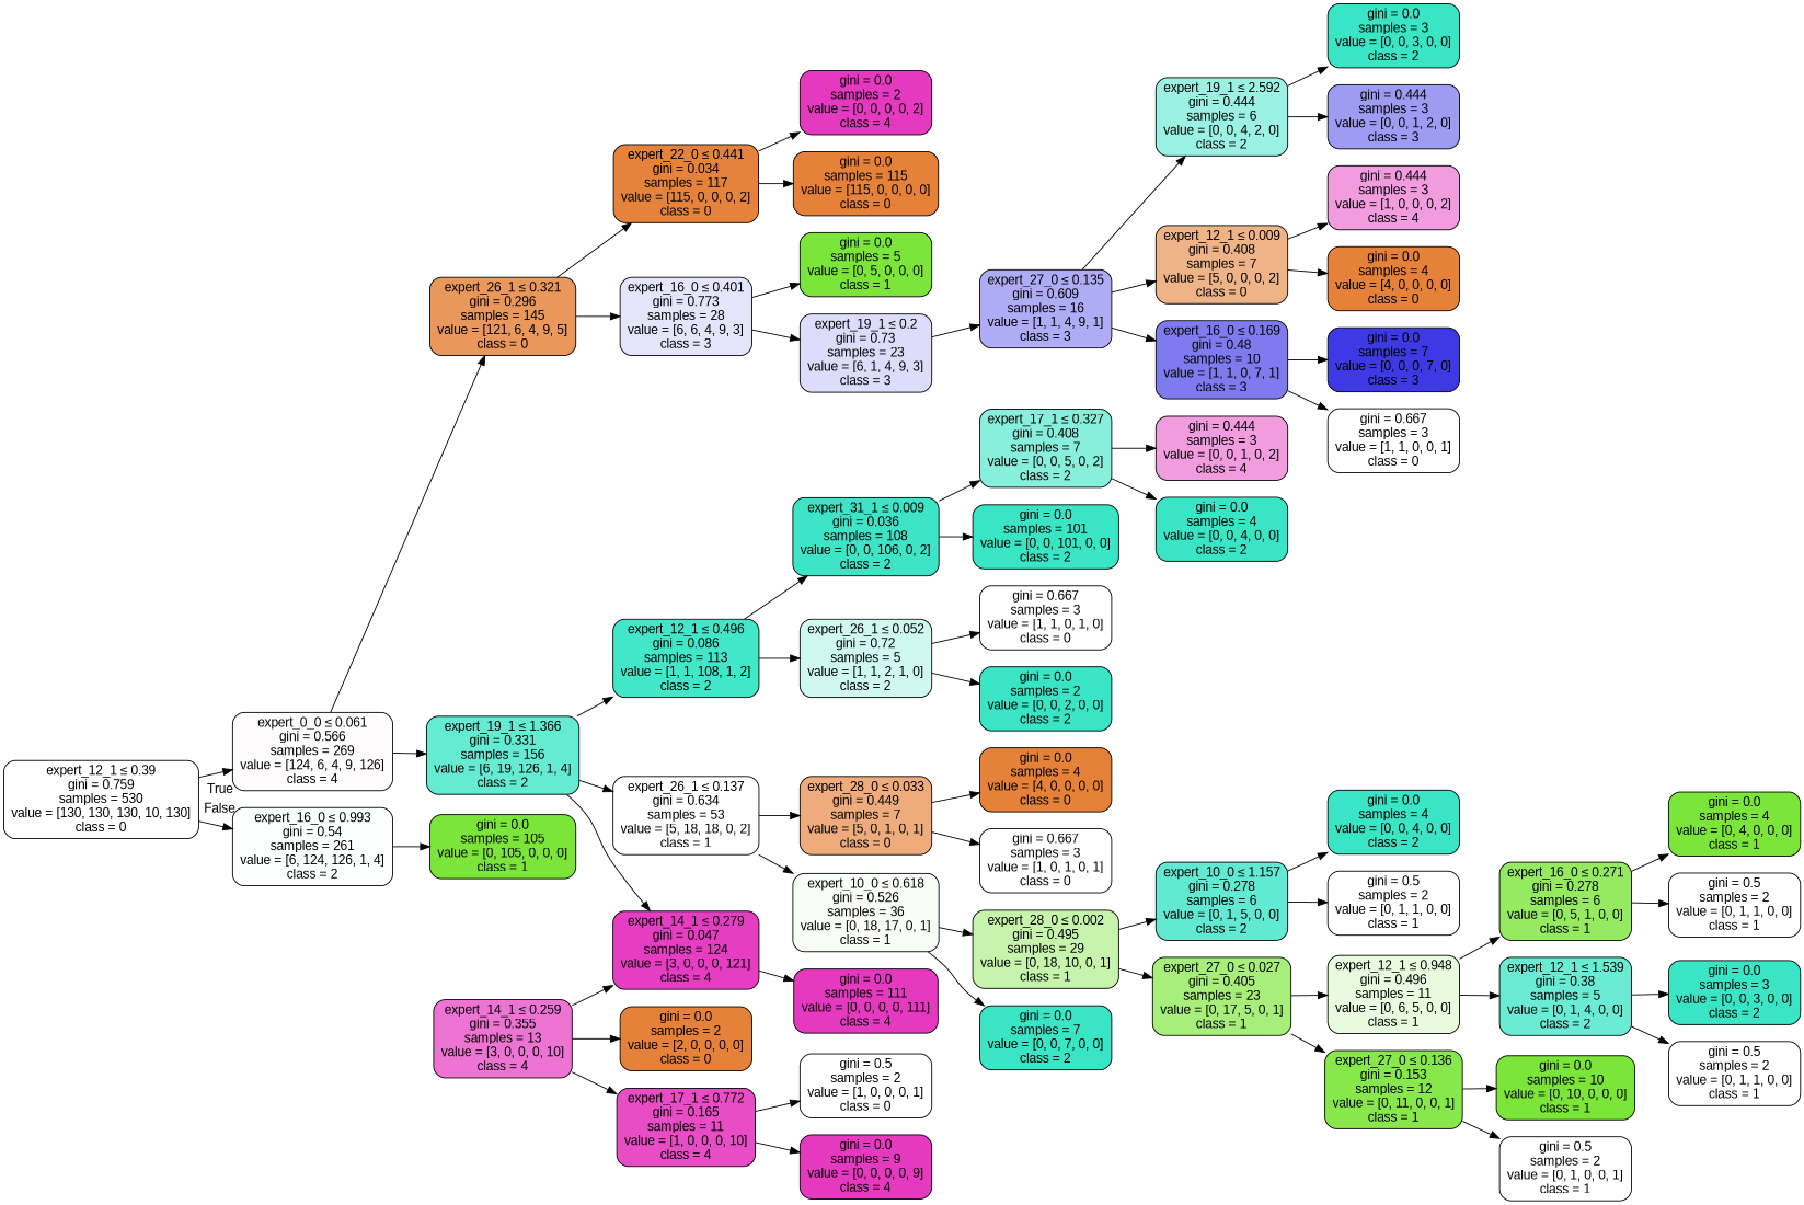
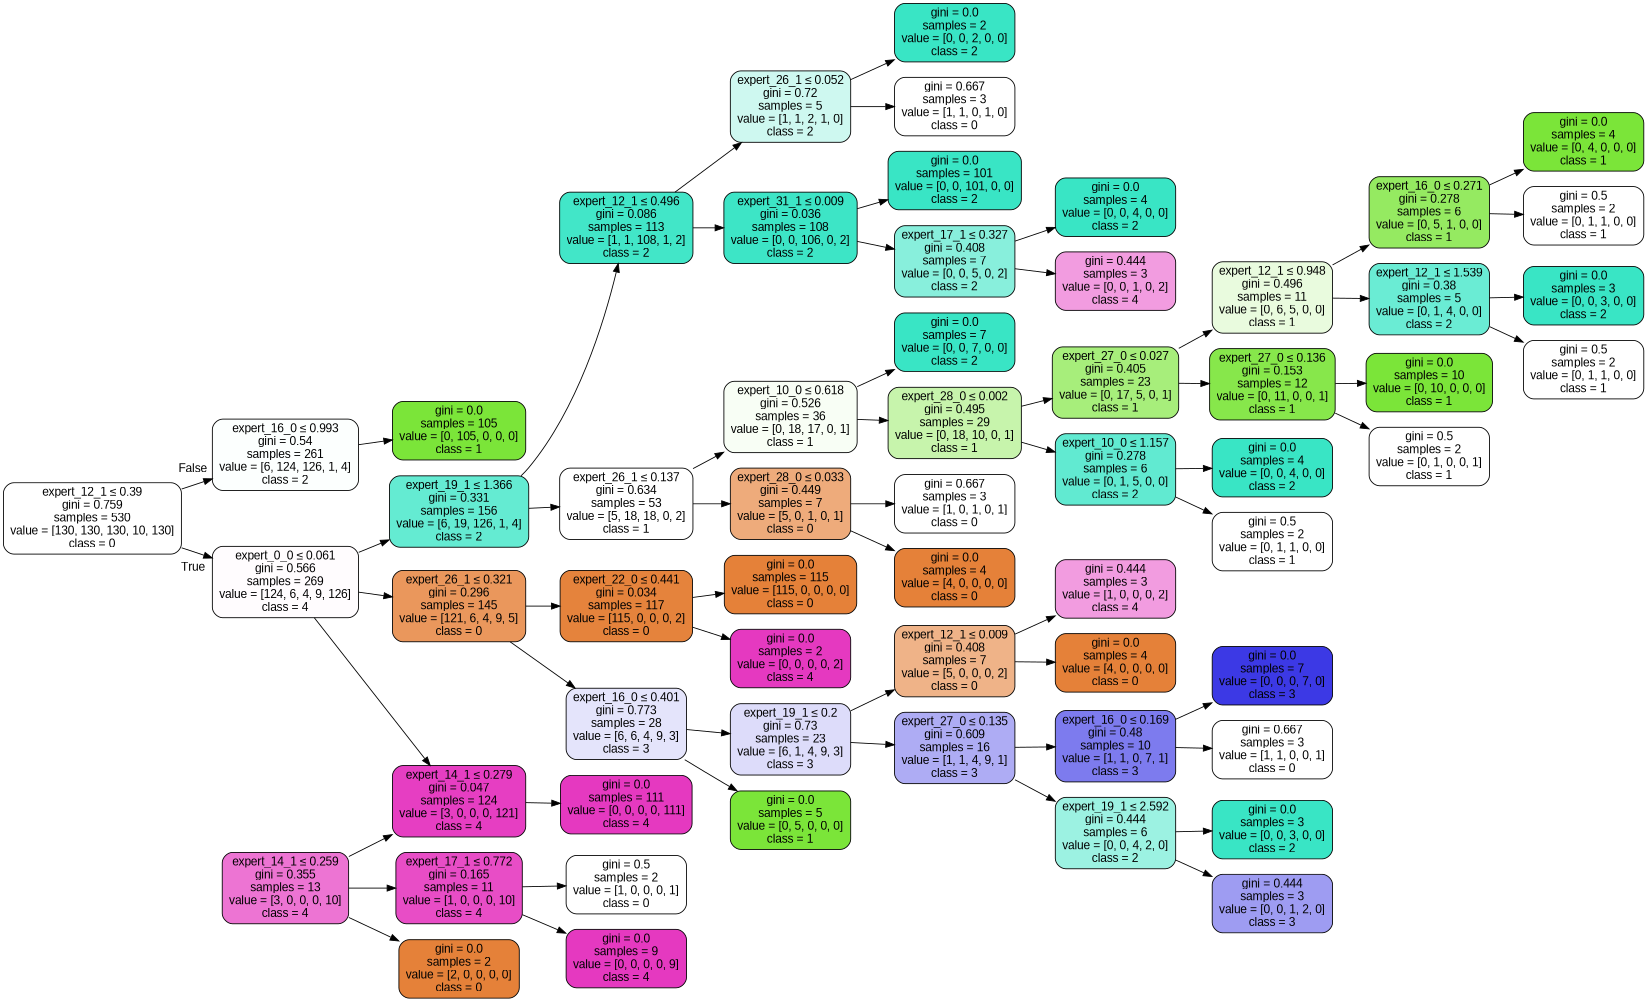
  digraph {
    fontname="Liberation Sans"
    rankdir=LR
    node [color=black fillcolor="#ffffff" fontname="Liberation Sans" shape=box style="filled, rounded"]
    edge [fontname="Liberation Sans"]
    n1 [label=<expert_12_1 &le; 0.39<br/>gini = 0.759<br/>samples = 530<br/>value = [130, 130, 130, 10, 130]<br/>class = 0>]
    n2 [fillcolor="#fffcfe" label=<expert_0_0 &le; 0.061<br/>gini = 0.566<br/>samples = 269<br/>value = [124, 6, 4, 9, 126]<br/>class = 4>]
    n3 [fillcolor="#fcfffe" label=<expert_16_0 &le; 0.993<br/>gini = 0.54<br/>samples = 261<br/>value = [6, 124, 126, 1, 4]<br/>class = 2>]
    n4 [fillcolor="#ea975c" label=<expert_26_1 &le; 0.321<br/>gini = 0.296<br/>samples = 145<br/>value = [121, 6, 4, 9, 5]<br/>class = 0>]
    n5 [fillcolor="#e63ec2" label=<expert_14_1 &le; 0.279<br/>gini = 0.047<br/>samples = 124<br/>value = [3, 0, 0, 0, 121]<br/>class = 4>]
    n6 [fillcolor="#64ebd2" label=<expert_19_1 &le; 1.366<br/>gini = 0.331<br/>samples = 156<br/>value = [6, 19, 126, 1, 4]<br/>class = 2>]
    n7 [fillcolor="#7be539" label=<gini = 0.0<br/>samples = 105<br/>value = [0, 105, 0, 0, 0]<br/>class = 1>]
    n8 [fillcolor="#e4e4fb" label=<expert_16_0 &le; 0.401<br/>gini = 0.773<br/>samples = 28<br/>value = [6, 6, 4, 9, 3]<br/>class = 3>]
    n9 [fillcolor="#e5833c" label=<expert_22_0 &le; 0.441<br/>gini = 0.034<br/>samples = 117<br/>value = [115, 0, 0, 0, 2]<br/>class = 0>]
    n10 [fillcolor="#e539c0" label=<gini = 0.0<br/>samples = 111<br/>value = [0, 0, 0, 0, 111]<br/>class = 4>]
    n11 [fillcolor="#dddcfa" label=<expert_19_1 &le; 0.2<br/>gini = 0.73<br/>samples = 23<br/>value = [6, 1, 4, 9, 3]<br/>class = 3>]
    n12 [fillcolor="#7be539" label=<gini = 0.0<br/>samples = 5<br/>value = [0, 5, 0, 0, 0]<br/>class = 1>]
    n13 [fillcolor="#e58139" label=<gini = 0.0<br/>samples = 115<br/>value = [115, 0, 0, 0, 0]<br/>class = 0>]
    n14 [fillcolor="#e539c0" label=<gini = 0.0<br/>samples = 2<br/>value = [0, 0, 0, 0, 2]<br/>class = 4>]
    n15 [fillcolor="#efb388" label=<expert_12_1 &le; 0.009<br/>gini = 0.408<br/>samples = 7<br/>value = [5, 0, 0, 0, 2]<br/>class = 0>]
    n16 [fillcolor="#aeacf4" label=<expert_27_0 &le; 0.135<br/>gini = 0.609<br/>samples = 16<br/>value = [1, 1, 4, 9, 1]<br/>class = 3>]
    n17 [fillcolor="#f29ce0" label=<gini = 0.444<br/>samples = 3<br/>value = [1, 0, 0, 0, 2]<br/>class = 4>]
    n18 [fillcolor="#e58139" label=<gini = 0.0<br/>samples = 4<br/>value = [4, 0, 0, 0, 0]<br/>class = 0>]
    n19 [fillcolor="#7d7bee" label=<expert_16_0 &le; 0.169<br/>gini = 0.48<br/>samples = 10<br/>value = [1, 1, 0, 7, 1]<br/>class = 3>]
    n20 [fillcolor="#9cf2e2" label=<expert_19_1 &le; 2.592<br/>gini = 0.444<br/>samples = 6<br/>value = [0, 0, 4, 2, 0]<br/>class = 2>]
    n21 [fillcolor="#3c39e5" label=<gini = 0.0<br/>samples = 7<br/>value = [0, 0, 0, 7, 0]<br/>class = 3>]
    n22 [label=<gini = 0.667<br/>samples = 3<br/>value = [1, 1, 0, 0, 1]<br/>class = 0>]
    n23 [fillcolor="#39e5c5" label=<gini = 0.0<br/>samples = 3<br/>value = [0, 0, 3, 0, 0]<br/>class = 2>]
    n24 [fillcolor="#9e9cf2" label=<gini = 0.444<br/>samples = 3<br/>value = [0, 0, 1, 2, 0]<br/>class = 3>]
    n25 [fillcolor="#ed74d3" label=<expert_14_1 &le; 0.259<br/>gini = 0.355<br/>samples = 13<br/>value = [3, 0, 0, 0, 10]<br/>class = 4>]
    n26 [fillcolor="#e84dc6" label=<expert_17_1 &le; 0.772<br/>gini = 0.165<br/>samples = 11<br/>value = [1, 0, 0, 0, 10]<br/>class = 4>]
    n27 [fillcolor="#e58139" label=<gini = 0.0<br/>samples = 2<br/>value = [2, 0, 0, 0, 0]<br/>class = 0>]
    n28 [fillcolor="#e539c0" label=<gini = 0.0<br/>samples = 9<br/>value = [0, 0, 0, 0, 9]<br/>class = 4>]
    n29 [label=<gini = 0.5<br/>samples = 2<br/>value = [1, 0, 0, 0, 1]<br/>class = 0>]
    n30 [label=<expert_26_1 &le; 0.137<br/>gini = 0.634<br/>samples = 53<br/>value = [5, 18, 18, 0, 2]<br/>class = 1>]
    n31 [fillcolor="#42e6c8" label=<expert_12_1 &le; 0.496<br/>gini = 0.086<br/>samples = 113<br/>value = [1, 1, 108, 1, 2]<br/>class = 2>]
    n32 [fillcolor="#f8fef5" label=<expert_10_0 &le; 0.618<br/>gini = 0.526<br/>samples = 36<br/>value = [0, 18, 17, 0, 1]<br/>class = 1>]
    n33 [fillcolor="#eeab7b" label=<expert_28_0 &le; 0.033<br/>gini = 0.449<br/>samples = 7<br/>value = [5, 0, 1, 0, 1]<br/>class = 0>]
    n34 [fillcolor="#cef8f0" label=<expert_26_1 &le; 0.052<br/>gini = 0.72<br/>samples = 5<br/>value = [1, 1, 2, 1, 0]<br/>class = 2>]
    n35 [fillcolor="#3de5c6" label=<expert_31_1 &le; 0.009<br/>gini = 0.036<br/>samples = 108<br/>value = [0, 0, 106, 0, 2]<br/>class = 2>]
    n36 [fillcolor="#39e5c5" label=<gini = 0.0<br/>samples = 7<br/>value = [0, 0, 7, 0, 0]<br/>class = 2>]
    n37 [fillcolor="#c7f4ac" label=<expert_28_0 &le; 0.002<br/>gini = 0.495<br/>samples = 29<br/>value = [0, 18, 10, 0, 1]<br/>class = 1>]
    n38 [label=<gini = 0.667<br/>samples = 3<br/>value = [1, 0, 1, 0, 1]<br/>class = 0>]
    n39 [fillcolor="#e58139" label=<gini = 0.0<br/>samples = 4<br/>value = [4, 0, 0, 0, 0]<br/>class = 0>]
    n40 [fillcolor="#a7ee7b" label=<expert_27_0 &le; 0.027<br/>gini = 0.405<br/>samples = 23<br/>value = [0, 17, 5, 0, 1]<br/>class = 1>]
    n41 [fillcolor="#61ead1" label=<expert_10_0 &le; 1.157<br/>gini = 0.278<br/>samples = 6<br/>value = [0, 1, 5, 0, 0]<br/>class = 2>]
    n42 [fillcolor="#e9fbde" label=<expert_12_1 &le; 0.948<br/>gini = 0.496<br/>samples = 11<br/>value = [0, 6, 5, 0, 0]<br/>class = 1>]
    n43 [fillcolor="#87e74b" label=<expert_27_0 &le; 0.136<br/>gini = 0.153<br/>samples = 12<br/>value = [0, 11, 0, 0, 1]<br/>class = 1>]
    n44 [fillcolor="#39e5c5" label=<gini = 0.0<br/>samples = 4<br/>value = [0, 0, 4, 0, 0]<br/>class = 2>]
    n45 [label=<gini = 0.5<br/>samples = 2<br/>value = [0, 1, 1, 0, 0]<br/>class = 1>]
    n46 [fillcolor="#95ea61" label=<expert_16_0 &le; 0.271<br/>gini = 0.278<br/>samples = 6<br/>value = [0, 5, 1, 0, 0]<br/>class = 1>]
    n47 [fillcolor="#6aecd4" label=<expert_12_1 &le; 1.539<br/>gini = 0.38<br/>samples = 5<br/>value = [0, 1, 4, 0, 0]<br/>class = 2>]
    n48 [fillcolor="#7be539" label=<gini = 0.0<br/>samples = 10<br/>value = [0, 10, 0, 0, 0]<br/>class = 1>]
    n49 [label=<gini = 0.5<br/>samples = 2<br/>value = [0, 1, 0, 0, 1]<br/>class = 1>]
    n50 [fillcolor="#7be539" label=<gini = 0.0<br/>samples = 4<br/>value = [0, 4, 0, 0, 0]<br/>class = 1>]
    n51 [label=<gini = 0.5<br/>samples = 2<br/>value = [0, 1, 1, 0, 0]<br/>class = 1>]
    n52 [fillcolor="#39e5c5" label=<gini = 0.0<br/>samples = 3<br/>value = [0, 0, 3, 0, 0]<br/>class = 2>]
    n53 [label=<gini = 0.5<br/>samples = 2<br/>value = [0, 1, 1, 0, 0]<br/>class = 1>]
    n54 [fillcolor="#39e5c5" label=<gini = 0.0<br/>samples = 2<br/>value = [0, 0, 2, 0, 0]<br/>class = 2>]
    n55 [label=<gini = 0.667<br/>samples = 3<br/>value = [1, 1, 0, 1, 0]<br/>class = 0>]
    n56 [fillcolor="#39e5c5" label=<gini = 0.0<br/>samples = 101<br/>value = [0, 0, 101, 0, 0]<br/>class = 2>]
    n57 [fillcolor="#88efdc" label=<expert_17_1 &le; 0.327<br/>gini = 0.408<br/>samples = 7<br/>value = [0, 0, 5, 0, 2]<br/>class = 2>]
    n58 [fillcolor="#39e5c5" label=<gini = 0.0<br/>samples = 4<br/>value = [0, 0, 4, 0, 0]<br/>class = 2>]
    n59 [fillcolor="#f29ce0" label=<gini = 0.444<br/>samples = 3<br/>value = [0, 0, 1, 0, 2]<br/>class = 4>]
    n1 -> n2 [headlabel=True labelangle=45 labeldistance=2.5]
    n1 -> n3 [headlabel=False labelangle=-45 labeldistance=2.5]
    n2 -> n4
-   n6 -> n5
+   n2 -> n5
    n2 -> n6
    n3 -> n7
    n4 -> n8
    n4 -> n9
    n5 -> n10
    n6 -> n30
    n6 -> n31
    n8 -> n11
    n8 -> n12
    n9 -> n13
    n9 -> n14
-   n16 -> n15
+   n11 -> n15
    n11 -> n16
    n15 -> n17
    n15 -> n18
    n16 -> n19
    n16 -> n20
    n19 -> n21
    n19 -> n22
    n20 -> n23
    n20 -> n24
    n25 -> n5
    n25 -> n26
    n25 -> n27
    n26 -> n28
    n26 -> n29
    n30 -> n32
    n30 -> n33
    n31 -> n34
    n31 -> n35
    n32 -> n36
    n32 -> n37
    n33 -> n38
    n33 -> n39
    n34 -> n54
    n34 -> n55
    n35 -> n56
    n35 -> n57
    n37 -> n40
    n37 -> n41
    n40 -> n42
    n40 -> n43
    n41 -> n44
    n41 -> n45
    n42 -> n46
    n42 -> n47
    n43 -> n48
    n43 -> n49
    n46 -> n50
    n46 -> n51
    n47 -> n52
    n47 -> n53
    n57 -> n58
    n57 -> n59
  }
